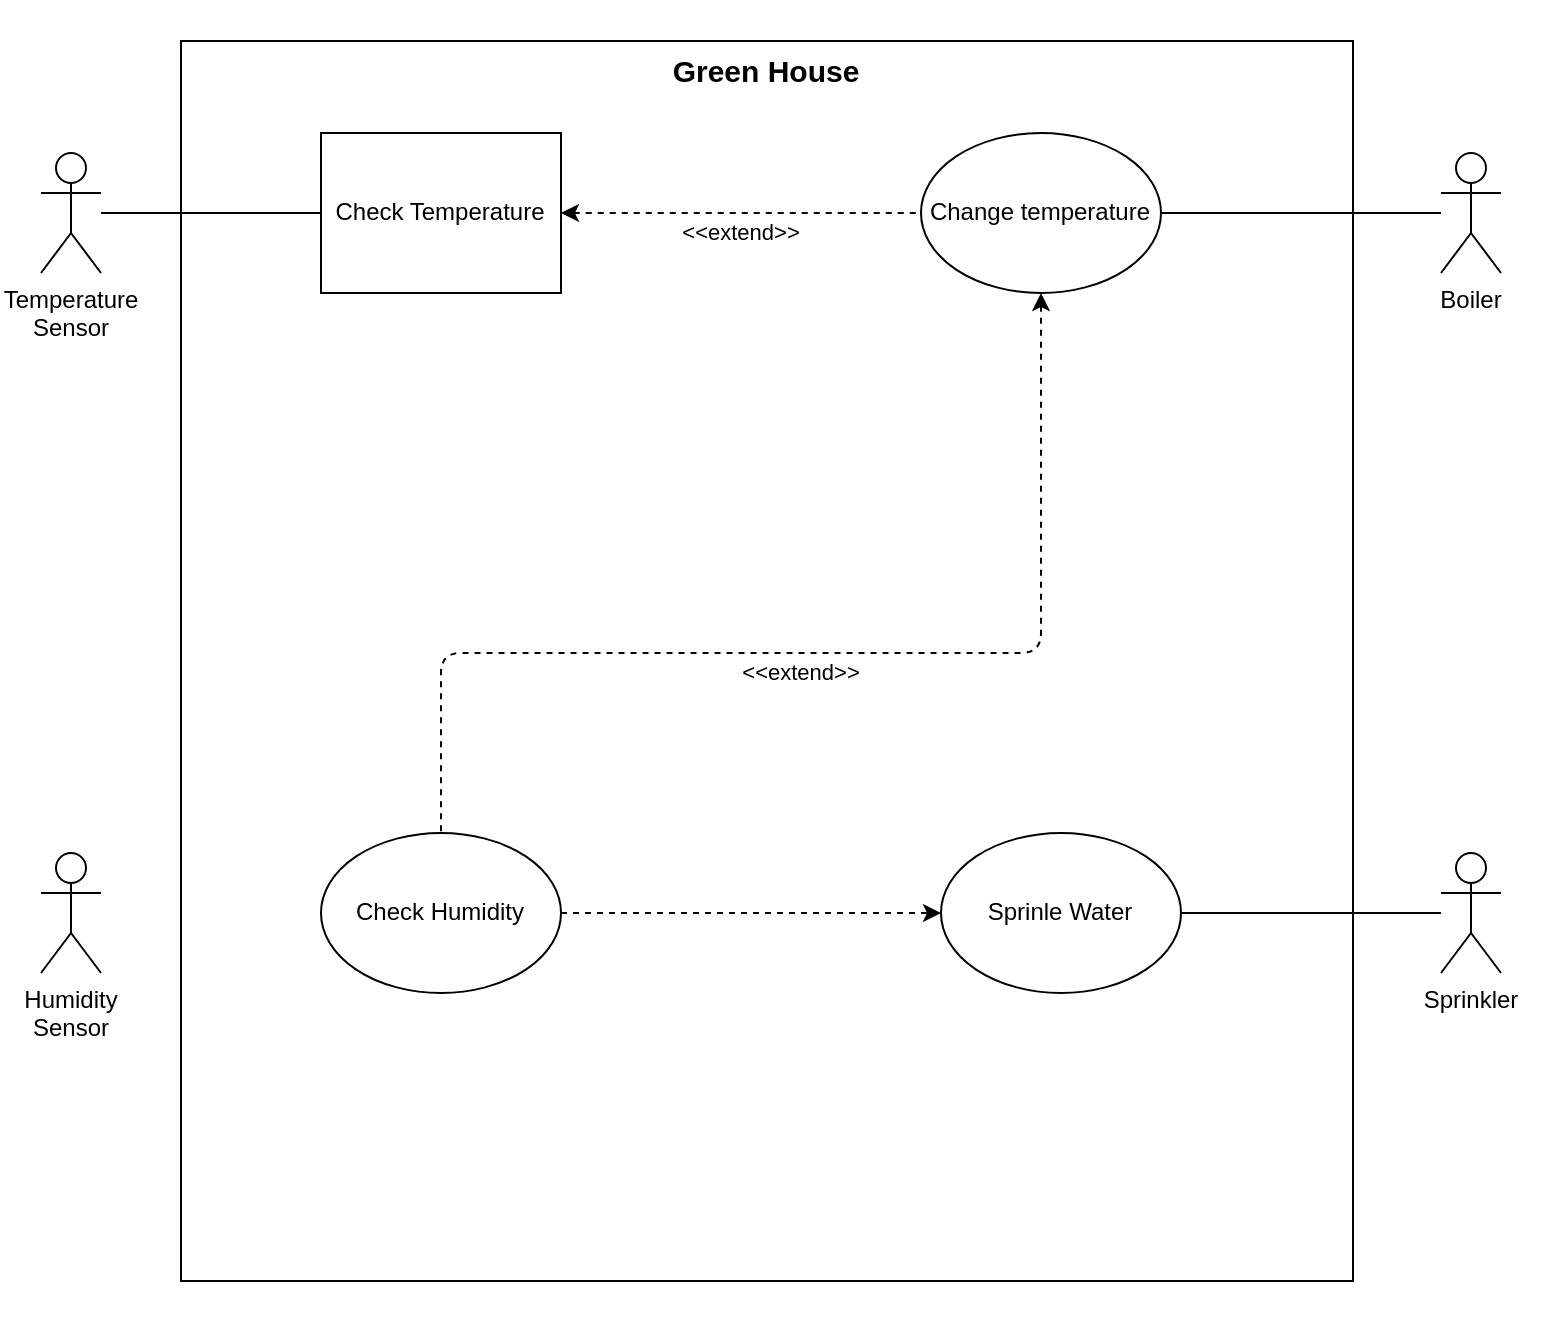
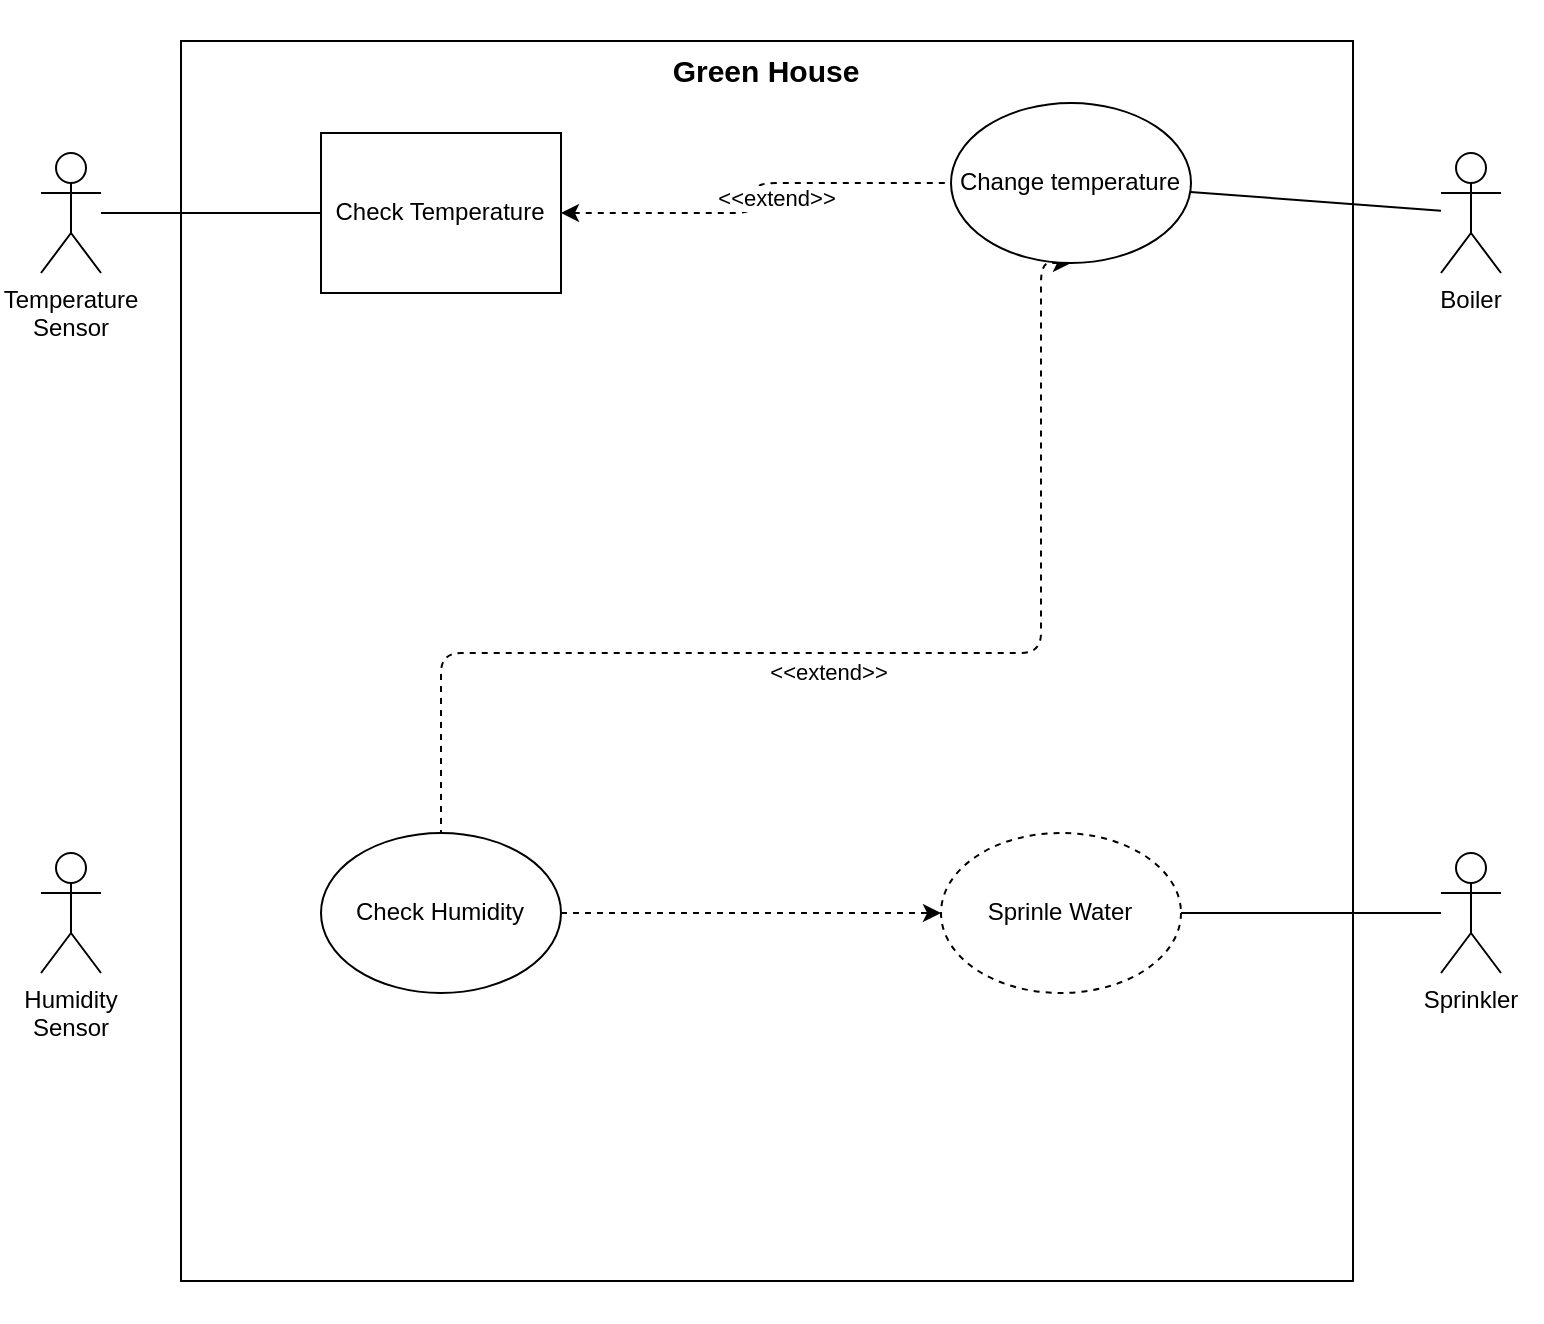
  <mxCell id="0" />
  <mxCell id="1" parent="0" />
  <mxCell id="2" value="&lt;h2 style=&quot;line-height: 1.2; font-size: 15px;&quot;&gt;Green House&lt;/h2&gt;" style="rounded=0;whiteSpace=wrap;html=1;verticalAlign=top;labelBackgroundColor=none;fontSize=15;spacing=-10;" parent="1" vertex="1"><mxGeometry x="90" y="20" width="586" height="620" as="geometry" /></mxCell>
  <mxCell id="3" value="Humidity&lt;br&gt;Sensor" style="shape=umlActor;verticalLabelPosition=bottom;verticalAlign=top;html=1;outlineConnect=0;" parent="1" vertex="1"><mxGeometry x="20" y="426" width="30" height="60" as="geometry" /></mxCell>
  <mxCell id="4" style="edgeStyle=none;html=1;endArrow=none;endFill=0;" parent="1" source="5" target="13" edge="1"><mxGeometry relative="1" as="geometry" /></mxCell>
  <mxCell id="5" value="Boiler" style="shape=umlActor;verticalLabelPosition=bottom;verticalAlign=top;html=1;outlineConnect=0;" parent="1" vertex="1"><mxGeometry x="720" y="76" width="30" height="60" as="geometry" /></mxCell>
  <mxCell id="6" style="edgeStyle=none;html=1;entryX=0;entryY=0.5;entryDx=0;entryDy=0;endArrow=none;endFill=0;" parent="1" source="7" target="11" edge="1"><mxGeometry relative="1" as="geometry" /></mxCell>
  <mxCell id="7" value="Temperature&lt;br&gt;Sensor" style="shape=umlActor;verticalLabelPosition=bottom;verticalAlign=top;html=1;outlineConnect=0;" parent="1" vertex="1"><mxGeometry x="20" y="76" width="30" height="60" as="geometry" /></mxCell>
  <mxCell id="8" style="edgeStyle=orthogonalEdgeStyle;html=1;endArrow=none;endFill=0;" parent="1" source="9" target="14" edge="1"><mxGeometry relative="1" as="geometry" /></mxCell>
  <mxCell id="9" value="Sprinkler" style="shape=umlActor;verticalLabelPosition=bottom;verticalAlign=top;html=1;outlineConnect=0;" parent="1" vertex="1"><mxGeometry x="720" y="426" width="30" height="60" as="geometry" /></mxCell>
  <mxCell id="10" value="&amp;lt;&amp;lt;extend&amp;gt;&amp;gt;" style="edgeStyle=orthogonalEdgeStyle;html=1;entryX=0;entryY=0.5;entryDx=0;entryDy=0;dashed=1;exitX=1;exitY=0.5;exitDx=0;exitDy=0;endArrow=none;endFill=0;startArrow=classic;startFill=1;" parent="1" source="11" target="13" edge="1"><mxGeometry y="-10" relative="1" as="geometry"><mxPoint as="offset" /></mxGeometry></mxCell>
  <mxCell id="11" value="Check Temperature" style="whiteSpace=wrap;html=1;rounded=0;" parent="1" vertex="1"><mxGeometry x="160" y="66" width="120" height="80" as="geometry" /></mxCell>
  <mxCell id="12" value="&amp;lt;&amp;lt;extend&amp;gt;&amp;gt;" style="edgeStyle=orthogonalEdgeStyle;html=1;endArrow=none;endFill=0;dashed=1;exitX=0.5;exitY=1;exitDx=0;exitDy=0;startArrow=classic;startFill=1;" parent="1" source="13" edge="1"><mxGeometry x="0.053" y="10" relative="1" as="geometry"><mxPoint x="220" y="416" as="targetPoint" /><Array as="points"><mxPoint x="520" y="326" /><mxPoint x="220" y="326" /></Array><mxPoint as="offset" /></mxGeometry></mxCell>
- <mxCell id="13" value="Change temperature" style="ellipse;whiteSpace=wrap;html=1;" parent="1" vertex="1"><mxGeometry x="460" y="66" width="120" height="80" as="geometry" /></mxCell>
- <mxCell id="14" value="Sprinle Water" style="ellipse;whiteSpace=wrap;html=1;" parent="1" vertex="1"><mxGeometry x="470" y="416" width="120" height="80" as="geometry" /></mxCell>
+ <mxCell id="13" value="Change temperature" style="ellipse;whiteSpace=wrap;html=1;" parent="1" vertex="1"><mxGeometry x="475" y="51" width="120" height="80" as="geometry" /></mxCell>
+ <mxCell id="14" value="Sprinle Water" style="ellipse;whiteSpace=wrap;html=1;dashed=1;" parent="1" vertex="1"><mxGeometry x="470" y="416" width="120" height="80" as="geometry" /></mxCell>
  <mxCell id="15" style="edgeStyle=orthogonalEdgeStyle;html=1;entryX=0;entryY=0.5;entryDx=0;entryDy=0;dashed=1;endArrow=classic;endFill=1;exitX=1;exitY=0.5;exitDx=0;exitDy=0;" parent="1" source="16" target="14" edge="1"><mxGeometry relative="1" as="geometry"><Array as="points"><mxPoint x="280" y="456" /></Array></mxGeometry></mxCell>
  <mxCell id="16" value="Check Humidity" style="ellipse;whiteSpace=wrap;html=1;" parent="1" vertex="1"><mxGeometry x="160" y="416" width="120" height="80" as="geometry" /></mxCell>
